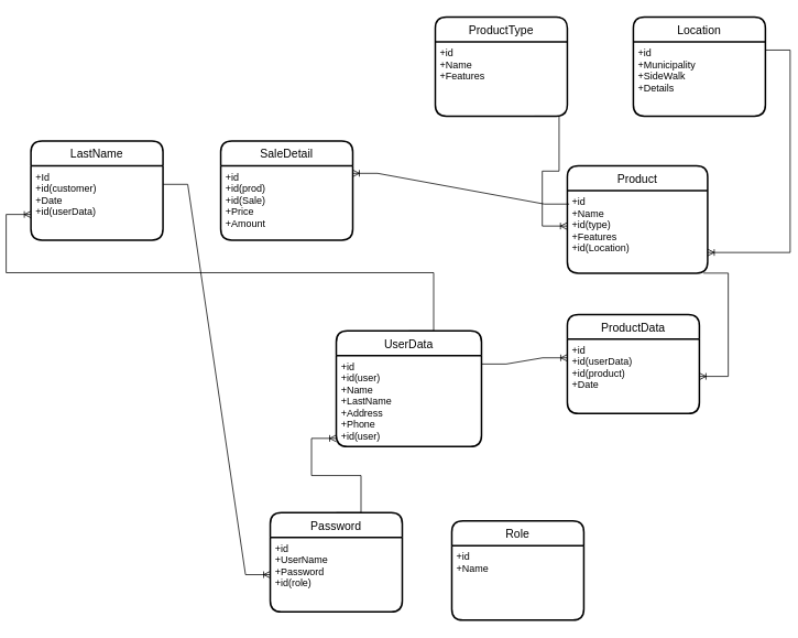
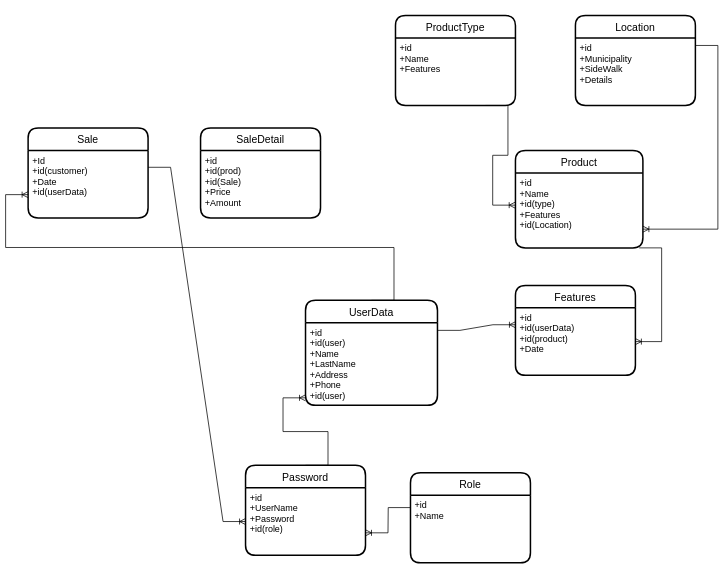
  <mxCell id="0" />
  <mxCell id="1" parent="0" />
  <mxCell id="2" value="SaleDetail" style="swimlane;childLayout=stackLayout;horizontal=1;startSize=30;horizontalStack=0;rounded=1;fontSize=14;fontStyle=0;strokeWidth=2;resizeParent=0;resizeLast=1;shadow=0;dashed=0;align=center;" parent="1" vertex="1"><mxGeometry x="250" y="170" width="160" height="120" as="geometry" /></mxCell>
  <mxCell id="3" value="+id&#10;+id(prod)&#10;+id(Sale) &#10;+Price&#10;+Amount" style="align=left;strokeColor=none;fillColor=none;spacingLeft=4;fontSize=12;verticalAlign=top;resizable=0;rotatable=0;part=1;" parent="2" vertex="1"><mxGeometry y="30" width="160" height="90" as="geometry" /></mxCell>
- <mxCell id="4" value="LastName" style="swimlane;childLayout=stackLayout;horizontal=1;startSize=30;horizontalStack=0;rounded=1;fontSize=14;fontStyle=0;strokeWidth=2;resizeParent=0;resizeLast=1;shadow=0;dashed=0;align=center;" parent="1" vertex="1"><mxGeometry x="20" y="170" width="160" height="120" as="geometry" /></mxCell>
+ <mxCell id="4" value="Sale" style="swimlane;childLayout=stackLayout;horizontal=1;startSize=30;horizontalStack=0;rounded=1;fontSize=14;fontStyle=0;strokeWidth=2;resizeParent=0;resizeLast=1;shadow=0;dashed=0;align=center;" parent="1" vertex="1"><mxGeometry x="20" y="170" width="160" height="120" as="geometry" /></mxCell>
  <mxCell id="5" value="+Id&#10;+id(customer)&#10;+Date&#10;+id(userData)" style="align=left;strokeColor=none;fillColor=none;spacingLeft=4;fontSize=12;verticalAlign=top;resizable=0;rotatable=0;part=1;" parent="4" vertex="1"><mxGeometry y="30" width="160" height="90" as="geometry" /></mxCell>
  <mxCell id="6" value="Product" style="swimlane;childLayout=stackLayout;horizontal=1;startSize=30;horizontalStack=0;rounded=1;fontSize=14;fontStyle=0;strokeWidth=2;resizeParent=0;resizeLast=1;shadow=0;dashed=0;align=center;" parent="1" vertex="1"><mxGeometry x="670" y="200" width="170" height="130" as="geometry" /></mxCell>
  <mxCell id="7" value="+id&#10;+Name&#10;+id(type)&#10;+Features&#10;+id(Location)" style="align=left;strokeColor=none;fillColor=none;spacingLeft=4;fontSize=12;verticalAlign=top;resizable=0;rotatable=0;part=1;" parent="6" vertex="1"><mxGeometry y="30" width="170" height="100" as="geometry" /></mxCell>
  <mxCell id="8" value="Password" style="swimlane;childLayout=stackLayout;horizontal=1;startSize=30;horizontalStack=0;rounded=1;fontSize=14;fontStyle=0;strokeWidth=2;resizeParent=0;resizeLast=1;shadow=0;dashed=0;align=center;" parent="1" vertex="1"><mxGeometry x="310" y="620" width="160" height="120" as="geometry" /></mxCell>
  <mxCell id="9" value="+id&#10;+UserName&#10;+Password&#10;+id(role)" style="align=left;strokeColor=none;fillColor=none;spacingLeft=4;fontSize=12;verticalAlign=top;resizable=0;rotatable=0;part=1;" parent="8" vertex="1"><mxGeometry y="30" width="160" height="90" as="geometry" /></mxCell>
  <mxCell id="10" value="Location" style="swimlane;childLayout=stackLayout;horizontal=1;startSize=30;horizontalStack=0;rounded=1;fontSize=14;fontStyle=0;strokeWidth=2;resizeParent=0;resizeLast=1;shadow=0;dashed=0;align=center;" parent="1" vertex="1"><mxGeometry x="750" y="20" width="160" height="120" as="geometry" /></mxCell>
  <mxCell id="11" value="+id&#10;+Municipality&#10;+SideWalk &#10;+Details" style="align=left;strokeColor=none;fillColor=none;spacingLeft=4;fontSize=12;verticalAlign=top;resizable=0;rotatable=0;part=1;" parent="10" vertex="1"><mxGeometry y="30" width="160" height="90" as="geometry" /></mxCell>
  <mxCell id="12" value="ProductType" style="swimlane;childLayout=stackLayout;horizontal=1;startSize=30;horizontalStack=0;rounded=1;fontSize=14;fontStyle=0;strokeWidth=2;resizeParent=0;resizeLast=1;shadow=0;dashed=0;align=center;" parent="1" vertex="1"><mxGeometry x="510" y="20" width="160" height="120" as="geometry" /></mxCell>
  <mxCell id="13" value="+id&#10;+Name&#10;+Features" style="align=left;strokeColor=none;fillColor=none;spacingLeft=4;fontSize=12;verticalAlign=top;resizable=0;rotatable=0;part=1;" parent="12" vertex="1"><mxGeometry y="30" width="160" height="90" as="geometry" /></mxCell>
  <mxCell id="14" value="" style="edgeStyle=entityRelationEdgeStyle;fontSize=12;html=1;endArrow=ERoneToMany;rounded=0;entryX=-0.002;entryY=0.43;entryDx=0;entryDy=0;entryPerimeter=0;exitX=0.75;exitY=1;exitDx=0;exitDy=0;" parent="1" edge="1"><mxGeometry width="100" height="100" relative="1" as="geometry"><mxPoint x="630" y="140" as="sourcePoint" /><mxPoint x="669.66" y="273" as="targetPoint" /></mxGeometry></mxCell>
- <mxCell id="15" value="" style="edgeStyle=entityRelationEdgeStyle;fontSize=12;html=1;endArrow=ERoneToMany;rounded=0;entryX=1;entryY=0.102;entryDx=0;entryDy=0;entryPerimeter=0;exitX=0.013;exitY=0.164;exitDx=0;exitDy=0;exitPerimeter=0;" parent="1" source="7" target="3" edge="1"><mxGeometry width="100" height="100" relative="1" as="geometry"><mxPoint x="630" y="240" as="sourcePoint" /><mxPoint x="730" y="140" as="targetPoint" /></mxGeometry></mxCell>
  <mxCell id="16" value="" style="edgeStyle=entityRelationEdgeStyle;fontSize=12;html=1;endArrow=ERoneToMany;rounded=0;entryX=1;entryY=0.75;entryDx=0;entryDy=0;" parent="1" target="7" edge="1"><mxGeometry width="100" height="100" relative="1" as="geometry"><mxPoint x="910" y="60" as="sourcePoint" /><mxPoint x="1010" y="-40" as="targetPoint" /></mxGeometry></mxCell>
  <mxCell id="17" value="" style="edgeStyle=entityRelationEdgeStyle;fontSize=12;html=1;endArrow=ERoneToMany;rounded=0;exitX=1;exitY=0.25;exitDx=0;exitDy=0;" parent="1" source="5" target="9" edge="1"><mxGeometry width="100" height="100" relative="1" as="geometry"><mxPoint x="490" y="140" as="sourcePoint" /><mxPoint x="590" y="40" as="targetPoint" /></mxGeometry></mxCell>
  <mxCell id="18" value="Role" style="swimlane;childLayout=stackLayout;horizontal=1;startSize=30;horizontalStack=0;rounded=1;fontSize=14;fontStyle=0;strokeWidth=2;resizeParent=0;resizeLast=1;shadow=0;dashed=0;align=center;" parent="1" vertex="1"><mxGeometry x="530" y="630" width="160" height="120" as="geometry" /></mxCell>
  <mxCell id="19" value="+id&#10;+Name" style="align=left;strokeColor=none;fillColor=none;spacingLeft=4;fontSize=12;verticalAlign=top;resizable=0;rotatable=0;part=1;" parent="18" vertex="1"><mxGeometry y="30" width="160" height="90" as="geometry" /></mxCell>
+ <mxCell id="20" value="" style="edgeStyle=entityRelationEdgeStyle;fontSize=12;html=1;endArrow=ERoneToMany;rounded=0;entryX=1;entryY=0.667;entryDx=0;entryDy=0;entryPerimeter=0;exitX=0.002;exitY=0.182;exitDx=0;exitDy=0;exitPerimeter=0;" parent="1" source="19" target="9" edge="1"><mxGeometry width="100" height="100" relative="1" as="geometry"><mxPoint x="470" y="520" as="sourcePoint" /><mxPoint x="570" y="420" as="targetPoint" /></mxGeometry></mxCell>
  <mxCell id="21" value="UserData" style="swimlane;childLayout=stackLayout;horizontal=1;startSize=30;horizontalStack=0;rounded=1;fontSize=14;fontStyle=0;strokeWidth=2;resizeParent=0;resizeLast=1;shadow=0;dashed=0;align=center;" parent="1" vertex="1"><mxGeometry x="390" y="400" width="176" height="140" as="geometry" /></mxCell>
  <mxCell id="22" value="+id&#10;+id(user)&#10;+Name&#10;+LastName&#10;+Address&#10;+Phone&#10;+id(user)&#10;&#10;" style="align=left;strokeColor=none;fillColor=none;spacingLeft=4;fontSize=12;verticalAlign=top;resizable=0;rotatable=0;part=1;" parent="21" vertex="1"><mxGeometry y="30" width="176" height="110" as="geometry" /></mxCell>
  <mxCell id="23" value="" style="edgeStyle=entityRelationEdgeStyle;fontSize=12;html=1;endArrow=ERoneToMany;rounded=0;exitX=0.5;exitY=0;exitDx=0;exitDy=0;" parent="1" source="8" edge="1"><mxGeometry width="100" height="100" relative="1" as="geometry"><mxPoint x="257.48" y="665.57" as="sourcePoint" /><mxPoint x="390" y="530" as="targetPoint" /></mxGeometry></mxCell>
  <mxCell id="24" value="" style="edgeStyle=entityRelationEdgeStyle;fontSize=12;html=1;endArrow=ERoneToMany;rounded=0;entryX=-0.014;entryY=0.644;entryDx=0;entryDy=0;entryPerimeter=0;exitX=0.5;exitY=0;exitDx=0;exitDy=0;" parent="1" source="21" edge="1"><mxGeometry width="100" height="100" relative="1" as="geometry"><mxPoint x="392.064" y="446.95" as="sourcePoint" /><mxPoint x="20" y="258.96" as="targetPoint" /></mxGeometry></mxCell>
- <mxCell id="25" value="ProductData" style="swimlane;childLayout=stackLayout;horizontal=1;startSize=30;horizontalStack=0;rounded=1;fontSize=14;fontStyle=0;strokeWidth=2;resizeParent=0;resizeLast=1;shadow=0;dashed=0;align=center;" parent="1" vertex="1"><mxGeometry x="670" y="380" width="160" height="120" as="geometry" /></mxCell>
+ <mxCell id="25" value="Features" style="swimlane;childLayout=stackLayout;horizontal=1;startSize=30;horizontalStack=0;rounded=1;fontSize=14;fontStyle=0;strokeWidth=2;resizeParent=0;resizeLast=1;shadow=0;dashed=0;align=center;" parent="1" vertex="1"><mxGeometry x="670" y="380" width="160" height="120" as="geometry" /></mxCell>
  <mxCell id="26" value="+id&#10;+id(userData)&#10;+id(product)&#10;+Date&#10;" style="align=left;strokeColor=none;fillColor=none;spacingLeft=4;fontSize=12;verticalAlign=top;resizable=0;rotatable=0;part=1;" parent="25" vertex="1"><mxGeometry y="30" width="160" height="90" as="geometry" /></mxCell>
  <mxCell id="27" value="" style="edgeStyle=entityRelationEdgeStyle;fontSize=12;html=1;endArrow=ERoneToMany;rounded=0;entryX=0;entryY=0.25;entryDx=0;entryDy=0;" parent="1" target="26" edge="1"><mxGeometry width="100" height="100" relative="1" as="geometry"><mxPoint x="566" y="440" as="sourcePoint" /><mxPoint x="666" y="340" as="targetPoint" /></mxGeometry></mxCell>
  <mxCell id="28" value="" style="edgeStyle=entityRelationEdgeStyle;fontSize=12;html=1;endArrow=ERoneToMany;rounded=0;exitX=0.5;exitY=1;exitDx=0;exitDy=0;entryX=1;entryY=0.5;entryDx=0;entryDy=0;" parent="1" edge="1" target="26"><mxGeometry width="100" height="100" relative="1" as="geometry"><mxPoint x="835" y="330" as="sourcePoint" /><mxPoint x="910" y="455" as="targetPoint" /></mxGeometry></mxCell>
